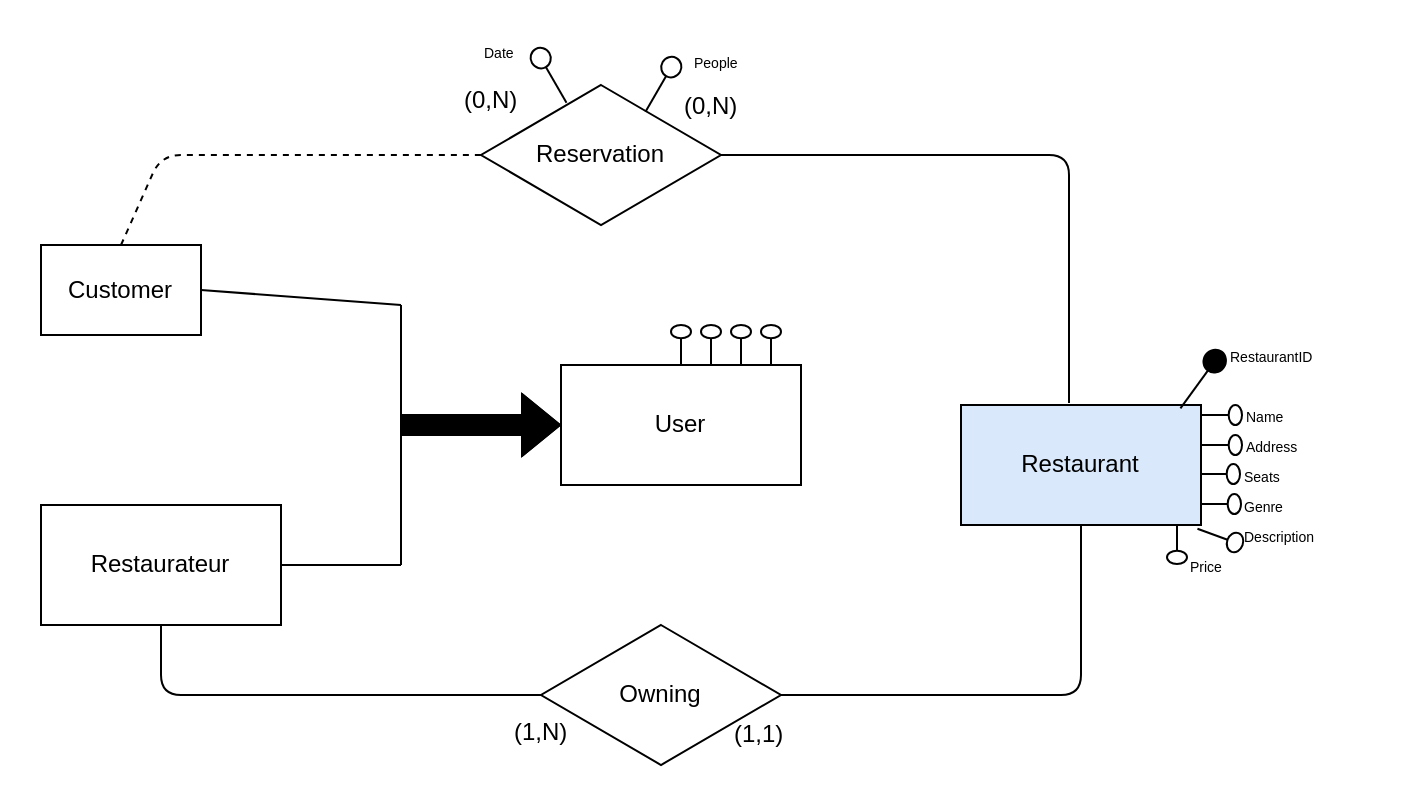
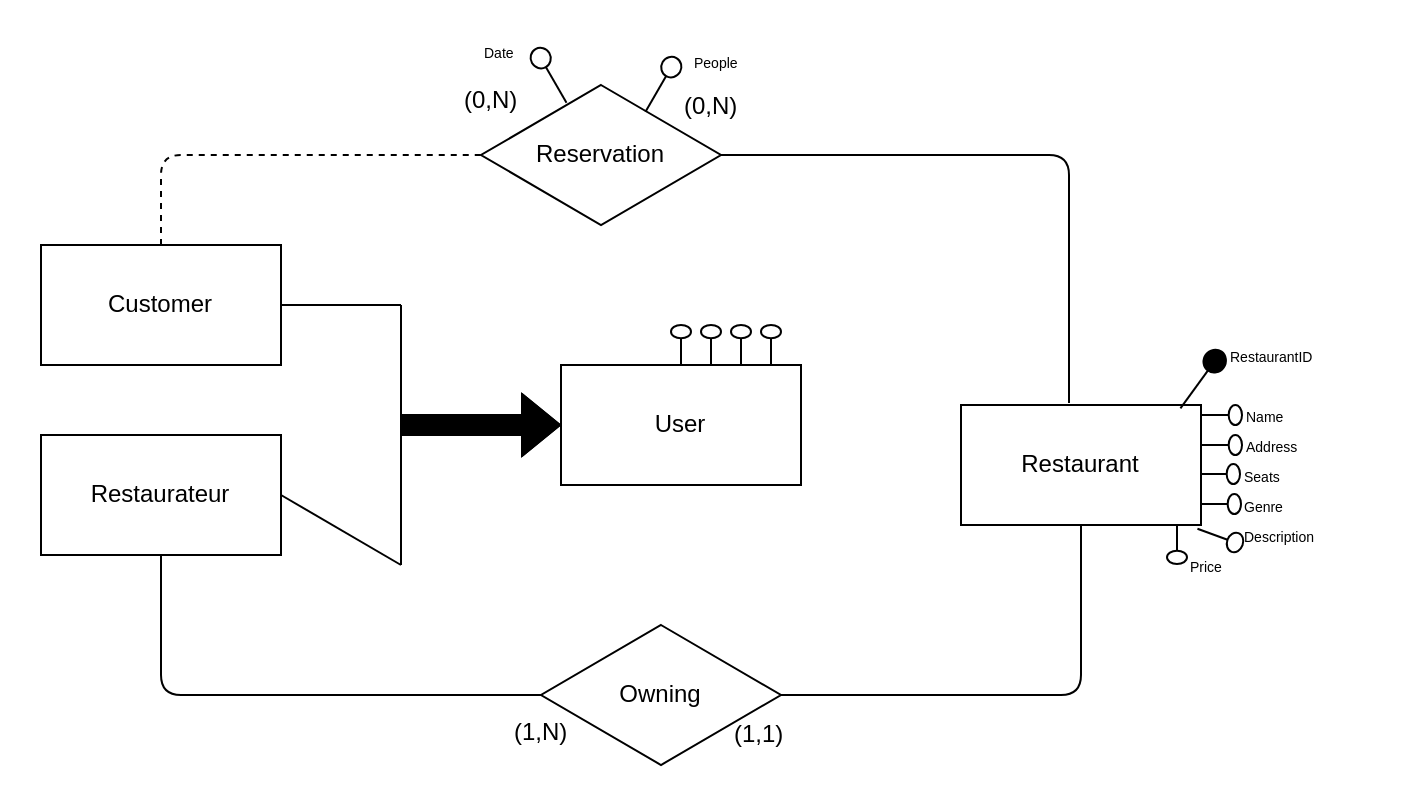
  <mxCell id="0" />
  <mxCell id="1" parent="0" />
  <mxCell id="2" value="User" style="rounded=0;whiteSpace=wrap;html=1;" parent="1" vertex="1"><mxGeometry x="280" y="182" width="120" height="60" as="geometry" /></mxCell>
- <mxCell id="3" value="Restaurant" style="rounded=0;whiteSpace=wrap;html=1;fillColor=#dae8fc;" parent="1" vertex="1"><mxGeometry x="480" y="202" width="120" height="60" as="geometry" /></mxCell>
+ <mxCell id="3" value="Restaurant" style="rounded=0;whiteSpace=wrap;html=1;" parent="1" vertex="1"><mxGeometry x="480" y="202" width="120" height="60" as="geometry" /></mxCell>
  <mxCell id="4" value="Reservation" style="rhombus;whiteSpace=wrap;html=1;" parent="1" vertex="1"><mxGeometry x="240" y="42" width="120" height="70" as="geometry" /></mxCell>
- <mxCell id="5" value="Customer" style="rounded=0;whiteSpace=wrap;html=1;" parent="1" vertex="1"><mxGeometry x="20" y="122" width="80" height="45" as="geometry" /></mxCell>
- <mxCell id="6" value="Restaurateur" style="rounded=0;whiteSpace=wrap;html=1;" parent="1" vertex="1"><mxGeometry x="20" y="252" width="120" height="60" as="geometry" /></mxCell>
+ <mxCell id="5" value="Customer" style="rounded=0;whiteSpace=wrap;html=1;" parent="1" vertex="1"><mxGeometry x="20" y="122" width="120" height="60" as="geometry" /></mxCell>
+ <mxCell id="6" value="Restaurateur" style="rounded=0;whiteSpace=wrap;html=1;" parent="1" vertex="1"><mxGeometry x="20" y="217" width="120" height="60" as="geometry" /></mxCell>
  <mxCell id="7" value="" style="endArrow=none;html=1;exitX=1;exitY=0.5;exitDx=0;exitDy=0;" parent="1" source="5" edge="1"><mxGeometry width="50" height="50" relative="1" as="geometry"><mxPoint x="160" y="177" as="sourcePoint" /><mxPoint x="200" y="152" as="targetPoint" /></mxGeometry></mxCell>
  <mxCell id="8" value="" style="endArrow=none;html=1;exitX=1;exitY=0.5;exitDx=0;exitDy=0;" parent="1" source="6" edge="1"><mxGeometry width="50" height="50" relative="1" as="geometry"><mxPoint x="160" y="302" as="sourcePoint" /><mxPoint x="200" y="282" as="targetPoint" /></mxGeometry></mxCell>
  <mxCell id="9" value="" style="endArrow=none;html=1;" parent="1" edge="1"><mxGeometry width="50" height="50" relative="1" as="geometry"><mxPoint x="200" y="282" as="sourcePoint" /><mxPoint x="200" y="152" as="targetPoint" /></mxGeometry></mxCell>
  <mxCell id="10" value="" style="shape=flexArrow;endArrow=classic;html=1;entryX=0;entryY=0.5;entryDx=0;entryDy=0;fillColor=#000000;" parent="1" target="2" edge="1"><mxGeometry width="50" height="50" relative="1" as="geometry"><mxPoint x="200" y="212" as="sourcePoint" /><mxPoint x="260" y="202" as="targetPoint" /><Array as="points"><mxPoint x="220" y="212" /></Array></mxGeometry></mxCell>
  <mxCell id="11" value="Owning" style="rhombus;whiteSpace=wrap;html=1;" parent="1" vertex="1"><mxGeometry x="270" y="312" width="120" height="70" as="geometry" /></mxCell>
  <mxCell id="12" value="" style="endArrow=none;html=1;fillColor=#000000;exitX=0.5;exitY=0;exitDx=0;exitDy=0;entryX=0;entryY=0.5;entryDx=0;entryDy=0;dashed=1;" parent="1" source="5" target="4" edge="1"><mxGeometry width="50" height="50" relative="1" as="geometry"><mxPoint x="70" y="112" as="sourcePoint" /><mxPoint x="170" y="52" as="targetPoint" /><Array as="points"><mxPoint x="80" y="77" /></Array></mxGeometry></mxCell>
  <mxCell id="13" value="" style="endArrow=none;html=1;fillColor=#000000;entryX=0;entryY=0.5;entryDx=0;entryDy=0;exitX=0.5;exitY=1;exitDx=0;exitDy=0;" parent="1" source="6" target="11" edge="1"><mxGeometry width="50" height="50" relative="1" as="geometry"><mxPoint x="70" y="372" as="sourcePoint" /><mxPoint x="120" y="322" as="targetPoint" /><Array as="points"><mxPoint x="80" y="347" /></Array></mxGeometry></mxCell>
  <mxCell id="14" value="" style="endArrow=none;html=1;fillColor=#000000;exitX=1;exitY=0.5;exitDx=0;exitDy=0;entryX=0.5;entryY=1;entryDx=0;entryDy=0;" parent="1" source="11" target="3" edge="1"><mxGeometry width="50" height="50" relative="1" as="geometry"><mxPoint x="515" y="372" as="sourcePoint" /><mxPoint x="565" y="322" as="targetPoint" /><Array as="points"><mxPoint x="540" y="347" /></Array></mxGeometry></mxCell>
  <mxCell id="15" value="" style="endArrow=none;html=1;fillColor=#000000;exitX=1;exitY=0.5;exitDx=0;exitDy=0;entryX=0.45;entryY=-0.017;entryDx=0;entryDy=0;entryPerimeter=0;" parent="1" source="4" target="3" edge="1"><mxGeometry width="50" height="50" relative="1" as="geometry"><mxPoint x="515" y="102" as="sourcePoint" /><mxPoint x="565" y="52" as="targetPoint" /><Array as="points"><mxPoint x="534" y="77" /></Array></mxGeometry></mxCell>
  <mxCell id="16" value="(0,N)" style="text;html=1;resizable=0;points=[];autosize=1;align=left;verticalAlign=top;spacingTop=-4;" parent="1" vertex="1"><mxGeometry x="230" y="40" width="50" height="20" as="geometry" /></mxCell>
  <mxCell id="17" value="(0,N)" style="text;html=1;resizable=0;points=[];autosize=1;align=left;verticalAlign=top;spacingTop=-4;" parent="1" vertex="1"><mxGeometry x="340" y="43" width="50" height="20" as="geometry" /></mxCell>
  <mxCell id="18" value="(1,N)" style="text;html=1;" parent="1" vertex="1"><mxGeometry x="255" y="352" width="60" height="30" as="geometry" /></mxCell>
  <mxCell id="19" value="&lt;div&gt;(1,1)&lt;/div&gt;" style="text;html=1;resizable=0;points=[];autosize=1;align=left;verticalAlign=top;spacingTop=-4;" parent="1" vertex="1"><mxGeometry x="365" y="357" width="50" height="20" as="geometry" /></mxCell>
  <mxCell id="20" value="" style="verticalLabelPosition=bottom;align=center;dashed=0;html=1;verticalAlign=top;shape=mxgraph.pid.piping.blank;rotation=36;" vertex="1" parent="1"><mxGeometry x="594.5" y="172" width="11" height="35" as="geometry" /></mxCell>
  <mxCell id="21" value="" style="group" vertex="1" connectable="0" parent="1"><mxGeometry x="605.5" y="212" width="55" height="20" as="geometry" /></mxCell>
  <mxCell id="22" value="" style="verticalLabelPosition=bottom;align=center;dashed=0;html=1;verticalAlign=top;shape=mxgraph.pid.piping.spacer;rotation=90;" vertex="1" parent="21"><mxGeometry width="10" height="20" as="geometry" /></mxCell>
  <mxCell id="23" value="Address" style="text;html=1;resizable=0;points=[];autosize=1;align=left;verticalAlign=top;spacingTop=-4;fontSize=7;" vertex="1" parent="21"><mxGeometry x="15" y="5" width="40" height="10" as="geometry" /></mxCell>
  <mxCell id="24" value="" style="group" vertex="1" connectable="0" parent="1"><mxGeometry x="604.5" y="226.5" width="55" height="20" as="geometry" /></mxCell>
  <mxCell id="25" value="" style="verticalLabelPosition=bottom;align=center;dashed=0;html=1;verticalAlign=top;shape=mxgraph.pid.piping.spacer;rotation=90;" vertex="1" parent="24"><mxGeometry width="10" height="20" as="geometry" /></mxCell>
  <mxCell id="26" value="Seats" style="text;html=1;resizable=0;points=[];autosize=1;align=left;verticalAlign=top;spacingTop=-4;fontSize=7;" vertex="1" parent="24"><mxGeometry x="15" y="5" width="40" height="10" as="geometry" /></mxCell>
  <mxCell id="27" value="" style="group" vertex="1" connectable="0" parent="1"><mxGeometry x="605" y="241.5" width="55" height="20" as="geometry" /></mxCell>
  <mxCell id="28" value="" style="verticalLabelPosition=bottom;align=center;dashed=0;html=1;verticalAlign=top;shape=mxgraph.pid.piping.spacer;rotation=90;" vertex="1" parent="27"><mxGeometry width="10" height="20" as="geometry" /></mxCell>
  <mxCell id="29" value="Genre" style="text;html=1;resizable=0;points=[];autosize=1;align=left;verticalAlign=top;spacingTop=-4;fontSize=7;" vertex="1" parent="27"><mxGeometry x="15" y="5" width="40" height="10" as="geometry" /></mxCell>
  <mxCell id="30" value="" style="group;rotation=0;" vertex="1" connectable="0" parent="1"><mxGeometry x="604.5" y="256" width="75" height="24" as="geometry" /></mxCell>
  <mxCell id="31" value="" style="verticalLabelPosition=bottom;align=center;dashed=0;html=1;verticalAlign=top;shape=mxgraph.pid.piping.spacer;rotation=110;" vertex="1" parent="30"><mxGeometry width="10" height="24" as="geometry" /></mxCell>
  <mxCell id="32" value="Description" style="text;html=1;resizable=0;points=[];autosize=1;align=left;verticalAlign=top;spacingTop=-4;fontSize=7;rotation=0;" vertex="1" parent="30"><mxGeometry x="15" y="6" width="60" height="10" as="geometry" /></mxCell>
  <mxCell id="33" value="" style="group" vertex="1" connectable="0" parent="1"><mxGeometry x="605.5" y="197" width="75" height="20" as="geometry" /></mxCell>
  <mxCell id="34" value="" style="verticalLabelPosition=bottom;align=center;dashed=0;html=1;verticalAlign=top;shape=mxgraph.pid.piping.spacer;rotation=90;" vertex="1" parent="33"><mxGeometry width="10" height="20" as="geometry" /></mxCell>
  <mxCell id="35" value="Name" style="text;html=1;resizable=0;points=[];autosize=1;align=left;verticalAlign=top;spacingTop=-4;fontSize=7;" vertex="1" parent="33"><mxGeometry x="15" y="5" width="40" height="10" as="geometry" /></mxCell>
  <mxCell id="36" value="RestaurantID" style="text;html=1;resizable=0;points=[];autosize=1;align=left;verticalAlign=top;spacingTop=-4;fontSize=7;" vertex="1" parent="1"><mxGeometry x="613" y="172" width="60" height="10" as="geometry" /></mxCell>
  <mxCell id="37" value="" style="group" vertex="1" connectable="0" parent="1"><mxGeometry x="578" y="271.5" width="55" height="20" as="geometry" /></mxCell>
  <mxCell id="38" value="Price" style="text;html=1;resizable=0;points=[];autosize=1;align=left;verticalAlign=top;spacingTop=-4;fontSize=7;" vertex="1" parent="37"><mxGeometry x="15" y="5" width="30" height="10" as="geometry" /></mxCell>
  <mxCell id="39" value="" style="verticalLabelPosition=bottom;align=center;dashed=0;html=1;verticalAlign=top;shape=mxgraph.pid.piping.spacer;rotation=-180;" vertex="1" parent="1"><mxGeometry x="583" y="261.5" width="10" height="20" as="geometry" /></mxCell>
  <mxCell id="40" value="" style="verticalLabelPosition=bottom;align=center;dashed=0;html=1;verticalAlign=top;shape=mxgraph.pid.piping.spacer;fontSize=7;rotation=-30;" vertex="1" parent="1"><mxGeometry x="270" y="22" width="10" height="31" as="geometry" /></mxCell>
  <mxCell id="41" value="" style="verticalLabelPosition=bottom;align=center;dashed=0;html=1;verticalAlign=top;shape=mxgraph.pid.piping.spacer;fontSize=7;rotation=30;" vertex="1" parent="1"><mxGeometry x="325" y="26.5" width="10" height="31" as="geometry" /></mxCell>
  <mxCell id="42" value="Date" style="text;html=1;resizable=0;points=[];autosize=1;align=left;verticalAlign=top;spacingTop=-4;fontSize=7;" vertex="1" parent="1"><mxGeometry x="240" y="20" width="30" height="10" as="geometry" /></mxCell>
  <mxCell id="43" value="People" style="text;html=1;resizable=0;points=[];autosize=1;align=left;verticalAlign=top;spacingTop=-4;fontSize=7;" vertex="1" parent="1"><mxGeometry x="345" y="25" width="40" height="10" as="geometry" /></mxCell>
  <mxCell id="44" value="" style="verticalLabelPosition=bottom;align=center;dashed=0;html=1;verticalAlign=top;shape=mxgraph.pid.piping.spacer;fontSize=7;" vertex="1" parent="1"><mxGeometry x="380" y="162" width="10" height="20" as="geometry" /></mxCell>
  <mxCell id="45" value="" style="verticalLabelPosition=bottom;align=center;dashed=0;html=1;verticalAlign=top;shape=mxgraph.pid.piping.spacer;fontSize=7;" vertex="1" parent="1"><mxGeometry x="365" y="162" width="10" height="20" as="geometry" /></mxCell>
  <mxCell id="46" value="" style="verticalLabelPosition=bottom;align=center;dashed=0;html=1;verticalAlign=top;shape=mxgraph.pid.piping.spacer;fontSize=7;" vertex="1" parent="1"><mxGeometry x="350" y="162" width="10" height="20" as="geometry" /></mxCell>
  <mxCell id="47" value="" style="verticalLabelPosition=bottom;align=center;dashed=0;html=1;verticalAlign=top;shape=mxgraph.pid.piping.spacer;fontSize=7;" vertex="1" parent="1"><mxGeometry x="335" y="162" width="10" height="20" as="geometry" /></mxCell>
